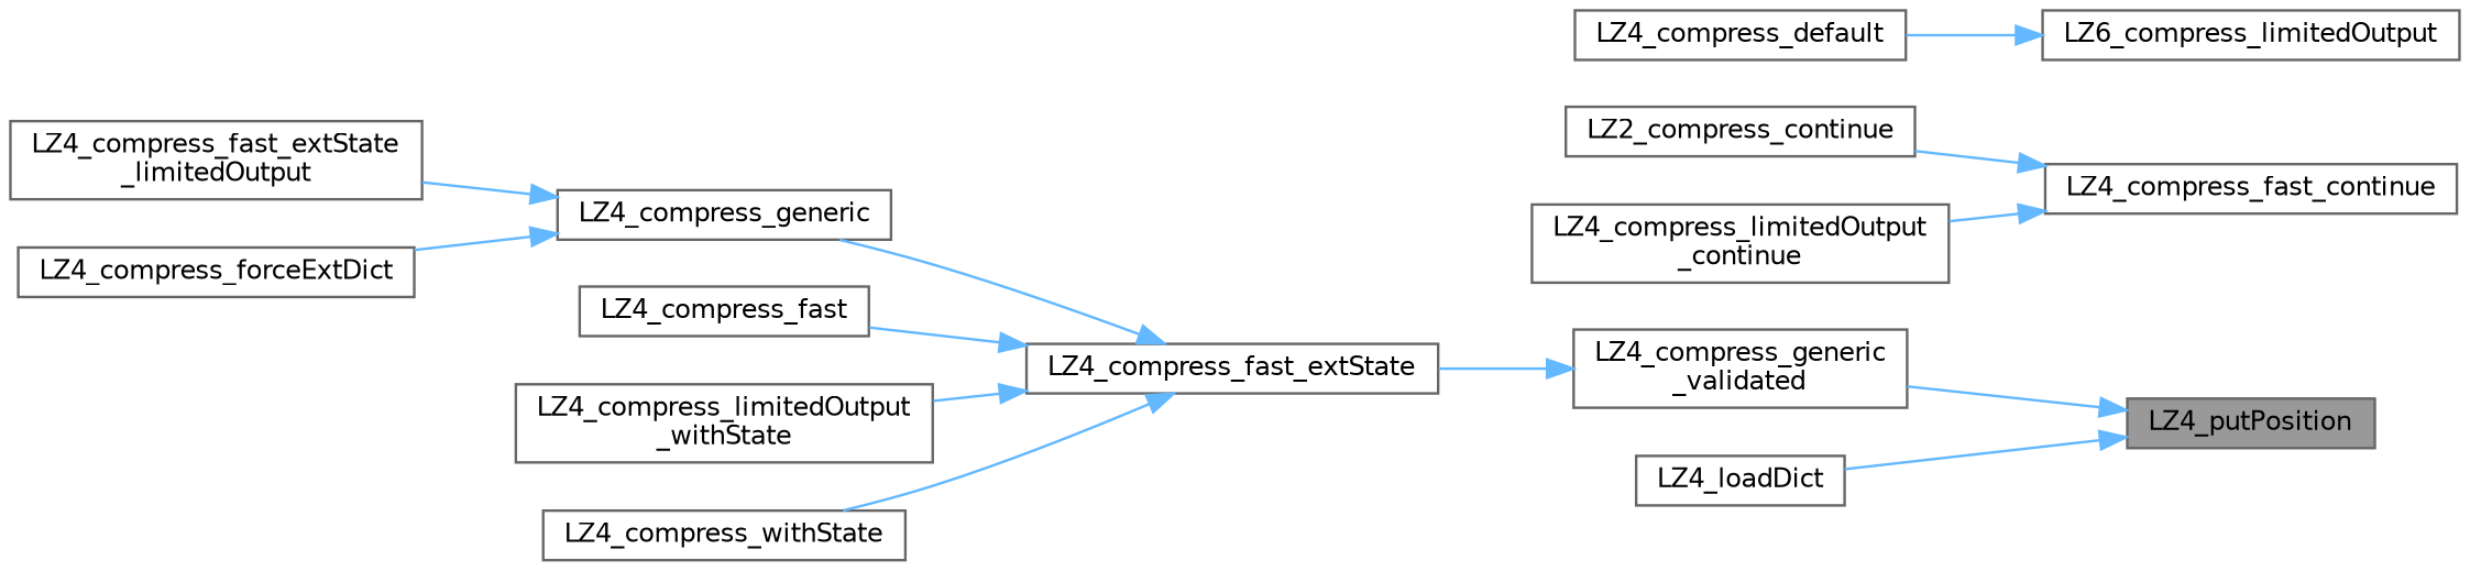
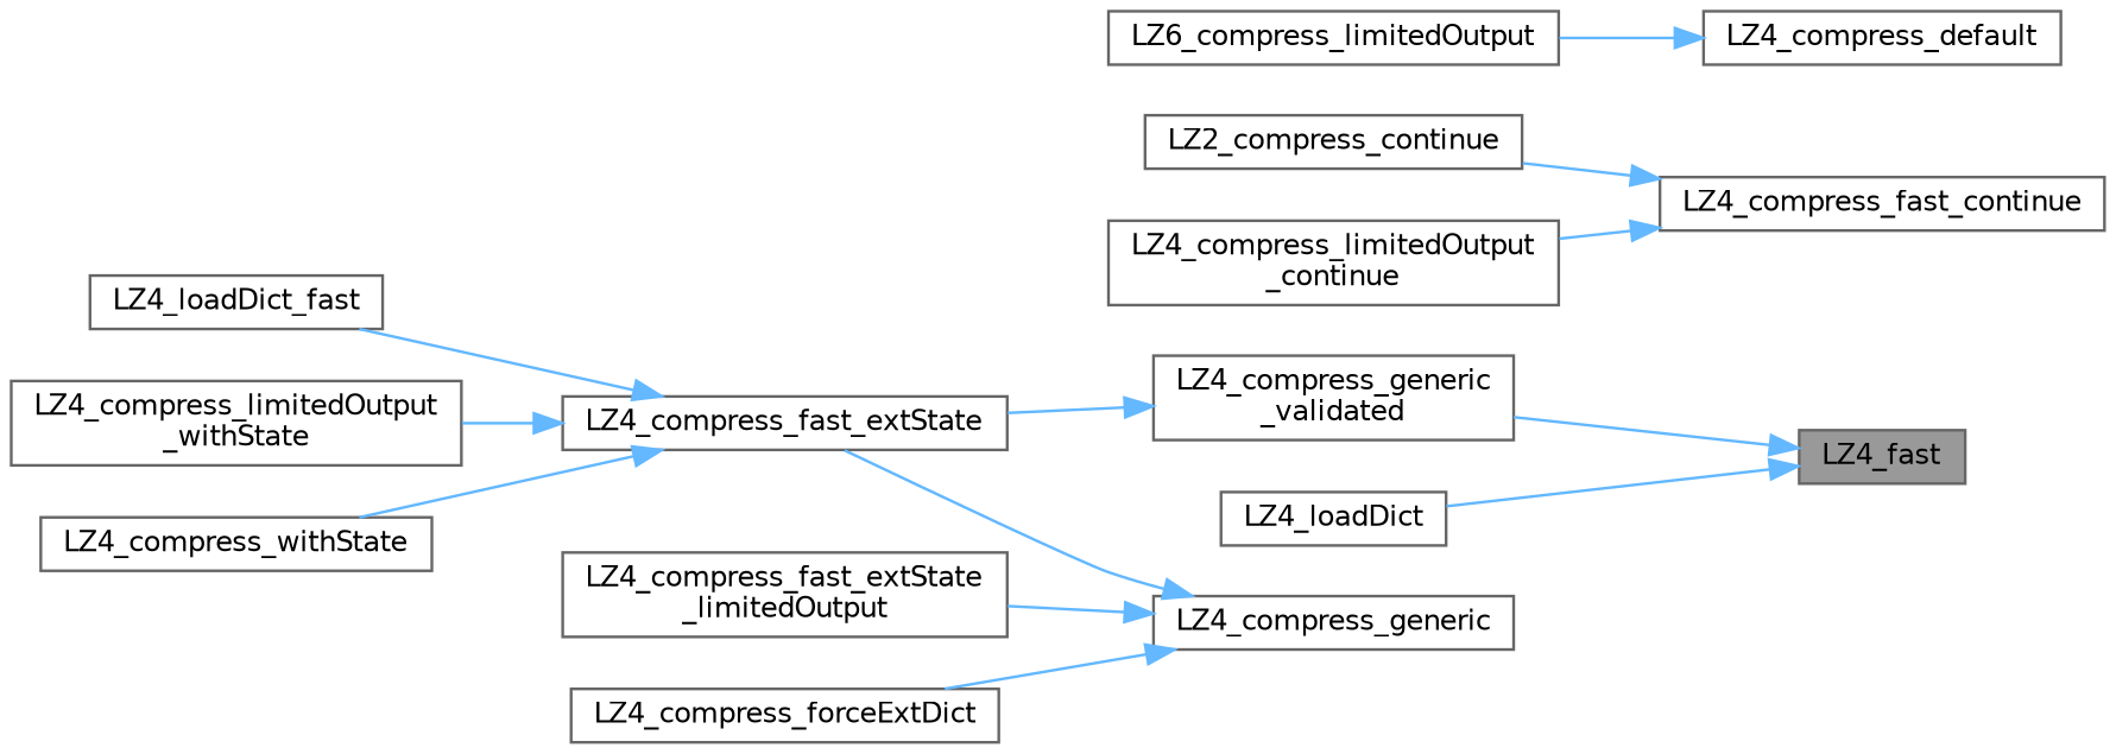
  digraph {
    rankdir=RL
    node [color=grey40 fillcolor=white fontname=Helvetica fontsize=10 shape=box style=filled]
    edge [color=steelblue1 dir=back fontname=Helvetica fontsize=10 labelfontname=Helvetica labelfontsize=10 style=solid]
-   n1 [color=gray40 fillcolor=grey60 fontcolor=black height=0.2 label=LZ4_putPosition width=0.4]
+   n1 [color=gray40 fillcolor=grey60 fontcolor=black height=0.2 label=LZ4_fast width=0.4]
    n2 [height=0.2 label="LZ4_compress_generic\l_validated" width=0.4]
    n3 [height=0.2 label=LZ4_loadDict width=0.4]
    n4 [height=0.2 label=LZ4_compress_fast_extState width=0.4]
    n5 [height=0.2 label=LZ4_compress_generic width=0.4]
    n6 [height=0.2 label="LZ4_compress_fast_extState\l_limitedOutput" width=0.4]
    n7 [height=0.2 label=LZ4_compress_forceExtDict width=0.4]
    n8 [height=0.2 label=LZ4_compress_fast_continue width=0.4]
    n9 [height=0.2 label=LZ2_compress_continue width=0.4]
    n10 [height=0.2 label="LZ4_compress_limitedOutput\l_continue" width=0.4]
-   n11 [height=0.2 label=LZ4_compress_fast width=0.4]
+   n11 [height=0.2 label=LZ4_loadDict_fast width=0.4]
    n12 [height=0.2 label="LZ4_compress_limitedOutput\l_withState" width=0.4]
    n13 [height=0.2 label=LZ4_compress_withState width=0.4]
    n14 [height=0.2 label=LZ4_compress_default width=0.4]
    n15 [height=0.2 label=LZ6_compress_limitedOutput width=0.4]
    n1 -> n2
    n1 -> n3
    n2 -> n4
    n4 -> n11
    n4 -> n12
    n4 -> n13
-   n4 -> n5
+   n5 -> n4
    n5 -> n6
    n5 -> n7
    n8 -> n9
    n8 -> n10
-   n15 -> n14
+   n14 -> n15
  }
